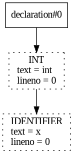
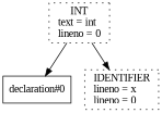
  digraph {
    fontname="Liberation Serif"
    node [fontname="Liberation Serif" shape=box style=dotted]
    edge [fontname="Liberation Serif"]
    n1 [label="declaration#0" style=""]
    n2 [label=" INT \n text = int \l lineno = 0 \l"]
-   n3 [label=" IDENTIFIER \n text = x \l lineno = 0 \l"]
-   n1 -> n2
+   n3 [label=" IDENTIFIER \n lineno = x \l lineno = 0 \l"]
+   n2 -> n1
    n2 -> n3
  }
